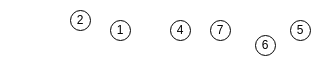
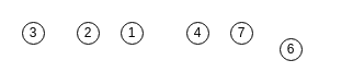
  <mxCell id="0" />
  <mxCell id="1" parent="0" />
  <mxCell id="2" value="1" style="ellipse;whiteSpace=wrap;html=1;aspect=fixed;fontSize=12;" vertex="1" parent="1"><mxGeometry x="110" y="20" width="20" height="20" as="geometry" /></mxCell>
- <mxCell id="3" value="2" style="ellipse;whiteSpace=wrap;html=1;aspect=fixed;fontSize=12;" vertex="1" parent="1"><mxGeometry x="70" y="10" width="20" height="20" as="geometry" /></mxCell>
+ <mxCell id="3" value="2" style="ellipse;whiteSpace=wrap;html=1;aspect=fixed;fontSize=12;" vertex="1" parent="1"><mxGeometry x="70" y="20" width="20" height="20" as="geometry" /></mxCell>
+ <mxCell id="4" value="3" style="ellipse;whiteSpace=wrap;html=1;aspect=fixed;fontSize=12;" vertex="1" parent="1"><mxGeometry x="20" y="20" width="20" height="20" as="geometry" /></mxCell>
  <mxCell id="5" value="4" style="ellipse;whiteSpace=wrap;html=1;aspect=fixed;fontSize=12;" vertex="1" parent="1"><mxGeometry x="170" y="20" width="20" height="20" as="geometry" /></mxCell>
- <mxCell id="6" value="5" style="ellipse;whiteSpace=wrap;html=1;aspect=fixed;fontSize=12;" vertex="1" parent="1"><mxGeometry x="290" y="20" width="20" height="20" as="geometry" /></mxCell>
  <mxCell id="7" value="6" style="ellipse;whiteSpace=wrap;html=1;aspect=fixed;fontSize=12;" vertex="1" parent="1"><mxGeometry x="255" y="35" width="20" height="20" as="geometry" /></mxCell>
  <mxCell id="8" value="7" style="ellipse;whiteSpace=wrap;html=1;aspect=fixed;fontSize=12;" vertex="1" parent="1"><mxGeometry x="210" y="20" width="20" height="20" as="geometry" /></mxCell>
